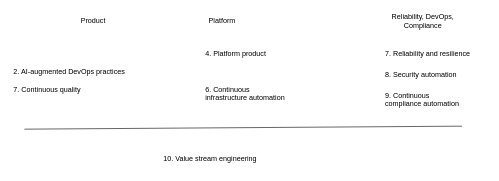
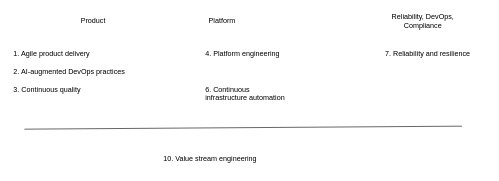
  <mxCell id="0" />
  <mxCell id="1" parent="0" />
  <mxCell id="2" value="Product" style="text;html=1;strokeColor=none;fillColor=none;align=center;verticalAlign=middle;whiteSpace=wrap;rounded=0;" vertex="1" parent="1"><mxGeometry x="125" y="20" width="60" height="30" as="geometry" /></mxCell>
  <mxCell id="3" value="Platform" style="text;html=1;strokeColor=none;fillColor=none;align=center;verticalAlign=middle;whiteSpace=wrap;rounded=0;" vertex="1" parent="1"><mxGeometry x="340" y="20" width="60" height="30" as="geometry" /></mxCell>
  <mxCell id="4" value="Reliability, DevOps, Compliance" style="text;html=1;strokeColor=none;fillColor=none;align=center;verticalAlign=middle;whiteSpace=wrap;rounded=0;" vertex="1" parent="1"><mxGeometry x="640" y="20" width="130" height="30" as="geometry" /></mxCell>
+ <mxCell id="5" value="1. Agile product delivery" style="text;whiteSpace=wrap;html=1;" vertex="1" parent="1"><mxGeometry x="20" y="75" width="140" height="30" as="geometry" /></mxCell>
  <mxCell id="6" value="2. AI-augmented DevOps practices" style="text;whiteSpace=wrap;html=1;" vertex="1" parent="1"><mxGeometry x="20" y="105" width="200" height="40" as="geometry" /></mxCell>
- <mxCell id="7" value="7. Continuous quality" style="text;whiteSpace=wrap;html=1;" vertex="1" parent="1"><mxGeometry x="20" y="135" width="140" height="30" as="geometry" /></mxCell>
- <mxCell id="8" value="4. Platform product" style="text;whiteSpace=wrap;html=1;" vertex="1" parent="1"><mxGeometry x="340" y="75" width="150" height="30" as="geometry" /></mxCell>
+ <mxCell id="7" value="3. Continuous quality" style="text;whiteSpace=wrap;html=1;" vertex="1" parent="1"><mxGeometry x="20" y="135" width="140" height="30" as="geometry" /></mxCell>
+ <mxCell id="8" value="4. Platform engineering" style="text;whiteSpace=wrap;html=1;" vertex="1" parent="1"><mxGeometry x="340" y="75" width="150" height="30" as="geometry" /></mxCell>
  <mxCell id="9" value="6. Continuous&#10;infrastructure automation" style="text;whiteSpace=wrap;html=1;" vertex="1" parent="1"><mxGeometry x="340" y="135" width="160" height="40" as="geometry" /></mxCell>
  <mxCell id="10" value="7. Reliability and resilience" style="text;whiteSpace=wrap;html=1;" vertex="1" parent="1"><mxGeometry x="640" y="75" width="170" height="30" as="geometry" /></mxCell>
- <mxCell id="11" value="8. Security automation" style="text;whiteSpace=wrap;html=1;" vertex="1" parent="1"><mxGeometry x="640" y="110" width="140" height="30" as="geometry" /></mxCell>
- <mxCell id="12" value="9. Continuous&#10;compliance automation" style="text;whiteSpace=wrap;html=1;" vertex="1" parent="1"><mxGeometry x="640" y="145" width="150" height="40" as="geometry" /></mxCell>
  <mxCell id="13" value="10. Value stream engineering" style="text;whiteSpace=wrap;html=1;" vertex="1" parent="1"><mxGeometry x="270" y="250" width="180" height="30" as="geometry" /></mxCell>
  <mxCell id="14" value="" style="endArrow=none;html=1;rounded=0;" edge="1" parent="1"><mxGeometry width="50" height="50" relative="1" as="geometry"><mxPoint x="40" y="215" as="sourcePoint" /><mxPoint x="770" y="210" as="targetPoint" /></mxGeometry></mxCell>
